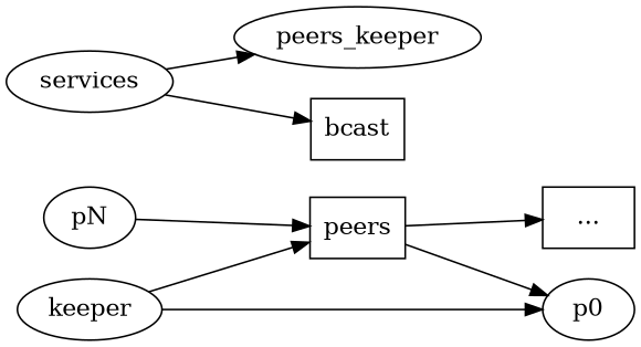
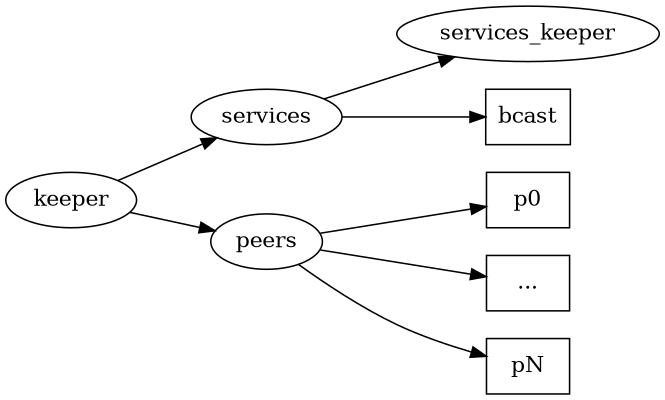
  digraph {
    rankdir=LR
    n1 [label=keeper]
    services
-   peers [shape=box]
-   peers_keeper
+   peers
+   peers_keeper [label=services_keeper]
    bcast [shape=box]
-   p0 [shape=ellipse]
+   p0 [shape=box]
    "..." [shape=box]
-   pN [shape=ellipse]
-   n1 -> p0
+   pN [shape=box]
+   n1 -> services
    n1 -> peers
    services -> peers_keeper
    services -> bcast
    peers -> p0
    peers -> "..."
-   pN -> peers
+   peers -> pN
  }
